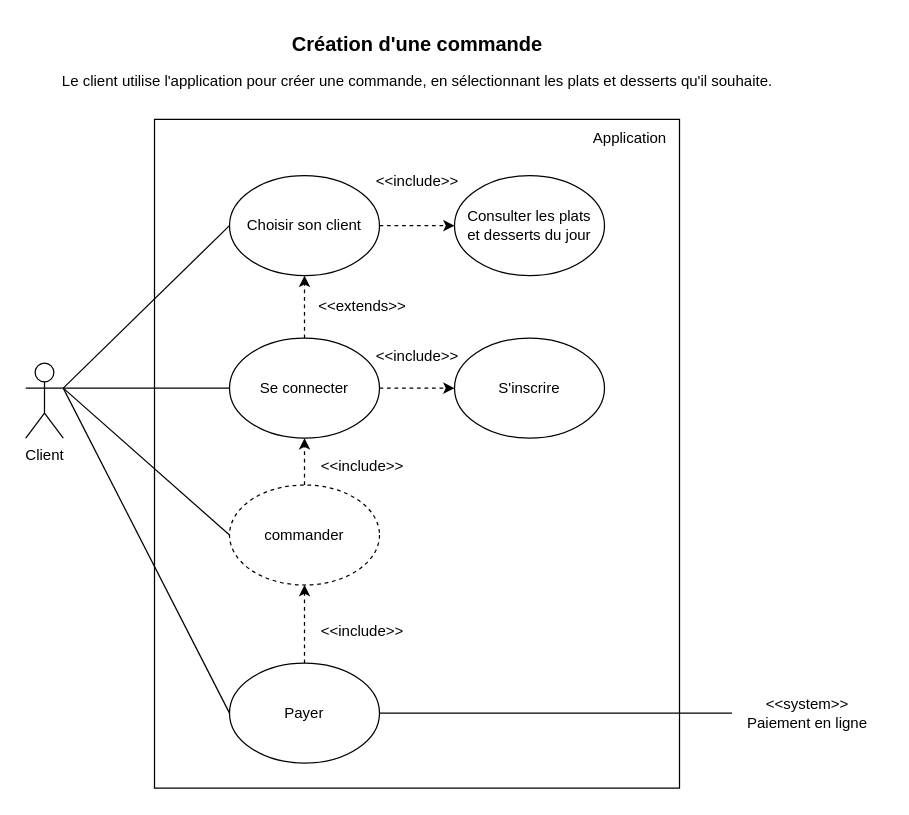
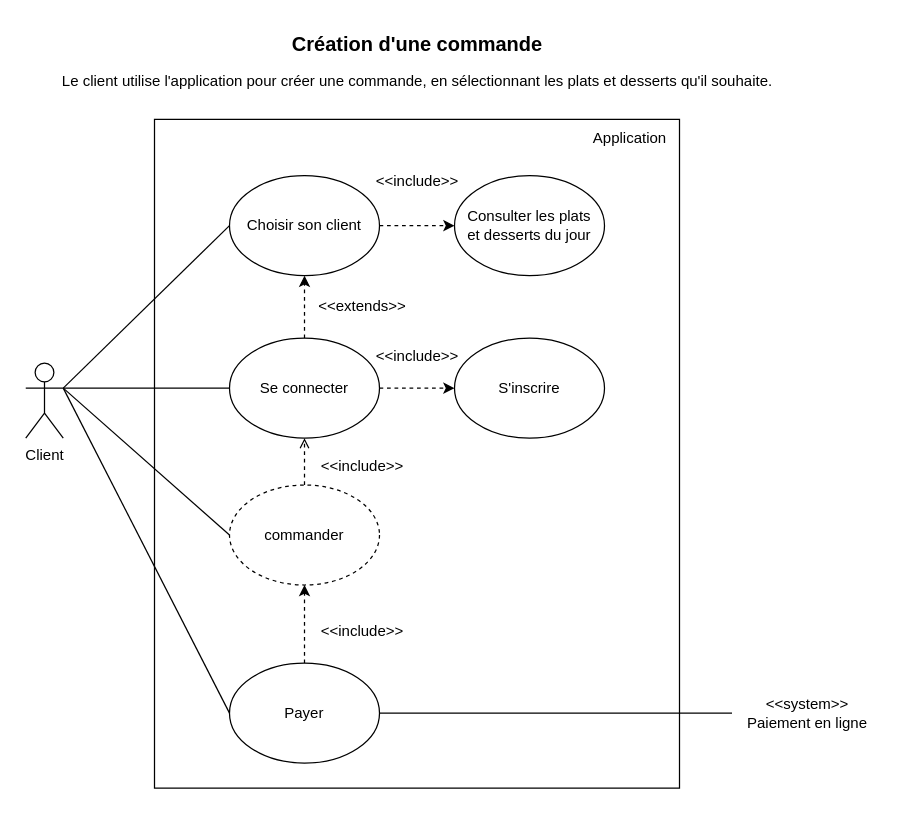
  <mxCell id="0" />
  <mxCell id="1" parent="0" />
  <mxCell id="2" value="" style="rounded=0;whiteSpace=wrap;html=1;" parent="1" vertex="1"><mxGeometry x="123" y="95" width="420" height="535" as="geometry" /></mxCell>
  <mxCell id="3" style="rounded=0;orthogonalLoop=1;jettySize=auto;html=1;exitX=1;exitY=0.333;exitDx=0;exitDy=0;exitPerimeter=0;entryX=0;entryY=0.5;entryDx=0;entryDy=0;endArrow=none;endFill=0;" edge="1" parent="1" source="7" target="17"><mxGeometry relative="1" as="geometry" /></mxCell>
  <mxCell id="4" style="rounded=0;orthogonalLoop=1;jettySize=auto;html=1;exitX=1;exitY=0.333;exitDx=0;exitDy=0;exitPerimeter=0;entryX=0;entryY=0.5;entryDx=0;entryDy=0;endArrow=none;endFill=0;" edge="1" parent="1" source="7" target="14"><mxGeometry relative="1" as="geometry" /></mxCell>
  <mxCell id="5" style="rounded=0;orthogonalLoop=1;jettySize=auto;html=1;exitX=1;exitY=0.333;exitDx=0;exitDy=0;exitPerimeter=0;entryX=0;entryY=0.5;entryDx=0;entryDy=0;endArrow=none;endFill=0;" edge="1" parent="1" source="7" target="12"><mxGeometry relative="1" as="geometry" /></mxCell>
  <mxCell id="6" style="rounded=0;orthogonalLoop=1;jettySize=auto;html=1;exitX=1;exitY=0.333;exitDx=0;exitDy=0;exitPerimeter=0;entryX=0;entryY=0.5;entryDx=0;entryDy=0;endArrow=none;endFill=0;" edge="1" parent="1" source="7" target="21"><mxGeometry relative="1" as="geometry" /></mxCell>
  <mxCell id="7" value="Client" style="shape=umlActor;verticalLabelPosition=bottom;verticalAlign=top;html=1;outlineConnect=0;" parent="1" vertex="1"><mxGeometry x="20" y="290" width="30" height="60" as="geometry" /></mxCell>
  <mxCell id="8" value="Création d'une commande" style="text;html=1;align=center;verticalAlign=middle;resizable=0;points=[];autosize=1;strokeColor=none;fillColor=none;strokeWidth=1;fontStyle=1;fontSize=16;" parent="1" vertex="1"><mxGeometry x="223" y="20" width="220" height="30" as="geometry" /></mxCell>
  <mxCell id="9" value="&lt;div&gt;Consulter les plats&lt;/div&gt;&lt;div&gt;et desserts du jour&lt;/div&gt;" style="ellipse;whiteSpace=wrap;html=1;" parent="1" vertex="1"><mxGeometry x="363" y="140" width="120" height="80" as="geometry" /></mxCell>
  <mxCell id="10" style="edgeStyle=orthogonalEdgeStyle;rounded=0;orthogonalLoop=1;jettySize=auto;html=1;exitX=1;exitY=0.5;exitDx=0;exitDy=0;entryX=0;entryY=0.5;entryDx=0;entryDy=0;dashed=1;" edge="1" parent="1" source="12" target="15"><mxGeometry relative="1" as="geometry" /></mxCell>
  <mxCell id="11" style="edgeStyle=orthogonalEdgeStyle;rounded=0;orthogonalLoop=1;jettySize=auto;html=1;exitX=0.5;exitY=0;exitDx=0;exitDy=0;entryX=0.5;entryY=1;entryDx=0;entryDy=0;dashed=1;" edge="1" parent="1" source="12" target="21"><mxGeometry relative="1" as="geometry" /></mxCell>
  <mxCell id="12" value="Se connecter" style="ellipse;whiteSpace=wrap;html=1;" parent="1" vertex="1"><mxGeometry x="183" y="270" width="120" height="80" as="geometry" /></mxCell>
- <mxCell id="13" style="edgeStyle=orthogonalEdgeStyle;rounded=0;orthogonalLoop=1;jettySize=auto;html=1;exitX=0.5;exitY=0;exitDx=0;exitDy=0;entryX=0.5;entryY=1;entryDx=0;entryDy=0;dashed=1;" edge="1" parent="1" source="14" target="12"><mxGeometry relative="1" as="geometry" /></mxCell>
+ <mxCell id="13" style="edgeStyle=orthogonalEdgeStyle;rounded=0;orthogonalLoop=1;jettySize=auto;html=1;exitX=0.5;exitY=0;exitDx=0;exitDy=0;entryX=0.5;entryY=1;entryDx=0;entryDy=0;dashed=1;endArrow=open;" edge="1" parent="1" source="14" target="12"><mxGeometry relative="1" as="geometry" /></mxCell>
  <mxCell id="14" value="commander" style="ellipse;whiteSpace=wrap;html=1;dashed=1;" parent="1" vertex="1"><mxGeometry x="183" y="387.5" width="120" height="80" as="geometry" /></mxCell>
  <mxCell id="15" value="S'inscrire" style="ellipse;whiteSpace=wrap;html=1;" parent="1" vertex="1"><mxGeometry x="363" y="270" width="120" height="80" as="geometry" /></mxCell>
  <mxCell id="16" style="edgeStyle=orthogonalEdgeStyle;rounded=0;orthogonalLoop=1;jettySize=auto;html=1;exitX=0.5;exitY=0;exitDx=0;exitDy=0;entryX=0.5;entryY=1;entryDx=0;entryDy=0;dashed=1;" edge="1" parent="1" source="17" target="14"><mxGeometry relative="1" as="geometry" /></mxCell>
  <mxCell id="17" value="Payer" style="ellipse;whiteSpace=wrap;html=1;" parent="1" vertex="1"><mxGeometry x="183" y="530" width="120" height="80" as="geometry" /></mxCell>
  <mxCell id="18" style="edgeStyle=orthogonalEdgeStyle;rounded=0;orthogonalLoop=1;jettySize=auto;html=1;entryX=1;entryY=0.5;entryDx=0;entryDy=0;endArrow=none;endFill=0;" edge="1" parent="1" source="19" target="17"><mxGeometry relative="1" as="geometry" /></mxCell>
  <mxCell id="19" value="&lt;div&gt;&amp;lt;&amp;lt;system&amp;gt;&amp;gt;&lt;/div&gt;&lt;div&gt;Paiement en ligne&lt;br&gt;&lt;/div&gt;" style="text;html=1;align=center;verticalAlign=middle;resizable=0;points=[];autosize=1;strokeColor=none;fillColor=none;" parent="1" vertex="1"><mxGeometry x="585" y="550" width="120" height="40" as="geometry" /></mxCell>
  <mxCell id="20" style="edgeStyle=orthogonalEdgeStyle;rounded=0;orthogonalLoop=1;jettySize=auto;html=1;exitX=1;exitY=0.5;exitDx=0;exitDy=0;entryX=0;entryY=0.5;entryDx=0;entryDy=0;dashed=1;" edge="1" parent="1" source="21" target="9"><mxGeometry relative="1" as="geometry" /></mxCell>
  <mxCell id="21" value="Choisir son client" style="ellipse;whiteSpace=wrap;html=1;" parent="1" vertex="1"><mxGeometry x="183" y="140" width="120" height="80" as="geometry" /></mxCell>
  <mxCell id="22" value="Application" style="text;html=1;align=center;verticalAlign=middle;resizable=0;points=[];autosize=1;strokeColor=none;fillColor=none;" parent="1" vertex="1"><mxGeometry x="463" y="95" width="80" height="30" as="geometry" /></mxCell>
  <mxCell id="23" value="Le client utilise l'application pour créer une commande, en sélectionnant les plats et desserts qu'il souhaite." style="text;html=1;align=center;verticalAlign=middle;resizable=0;points=[];autosize=1;strokeColor=none;fillColor=none;" parent="1" vertex="1"><mxGeometry x="28" y="50" width="610" height="30" as="geometry" /></mxCell>
  <mxCell id="24" value="&amp;lt;&amp;lt;include&amp;gt;&amp;gt;" style="text;html=1;align=center;verticalAlign=middle;resizable=0;points=[];autosize=1;strokeColor=none;fillColor=none;" vertex="1" parent="1"><mxGeometry x="288" y="270" width="90" height="30" as="geometry" /></mxCell>
  <mxCell id="25" value="&amp;lt;&amp;lt;include&amp;gt;&amp;gt;" style="text;html=1;align=center;verticalAlign=middle;resizable=0;points=[];autosize=1;strokeColor=none;fillColor=none;" vertex="1" parent="1"><mxGeometry x="288" y="130" width="90" height="30" as="geometry" /></mxCell>
  <mxCell id="26" value="&amp;lt;&amp;lt;include&amp;gt;&amp;gt;" style="text;html=1;align=center;verticalAlign=middle;resizable=0;points=[];autosize=1;strokeColor=none;fillColor=none;" vertex="1" parent="1"><mxGeometry x="244" y="357.5" width="90" height="30" as="geometry" /></mxCell>
  <mxCell id="27" value="&amp;lt;&amp;lt;include&amp;gt;&amp;gt;" style="text;html=1;align=center;verticalAlign=middle;resizable=0;points=[];autosize=1;strokeColor=none;fillColor=none;" vertex="1" parent="1"><mxGeometry x="244" y="490" width="90" height="30" as="geometry" /></mxCell>
  <mxCell id="28" value="&amp;lt;&amp;lt;extends&amp;gt;&amp;gt;" style="text;html=1;align=center;verticalAlign=middle;resizable=0;points=[];autosize=1;strokeColor=none;fillColor=none;" vertex="1" parent="1"><mxGeometry x="244" y="230" width="90" height="30" as="geometry" /></mxCell>
